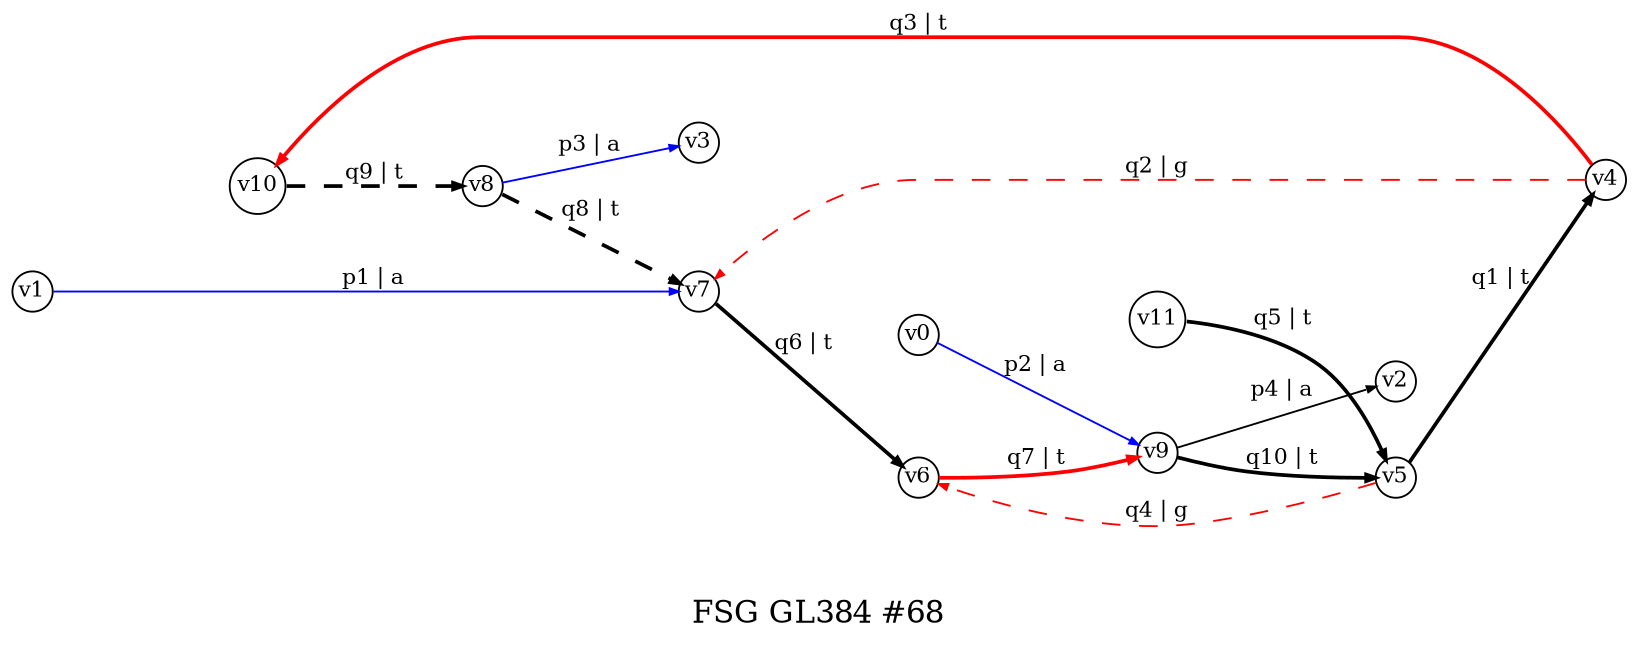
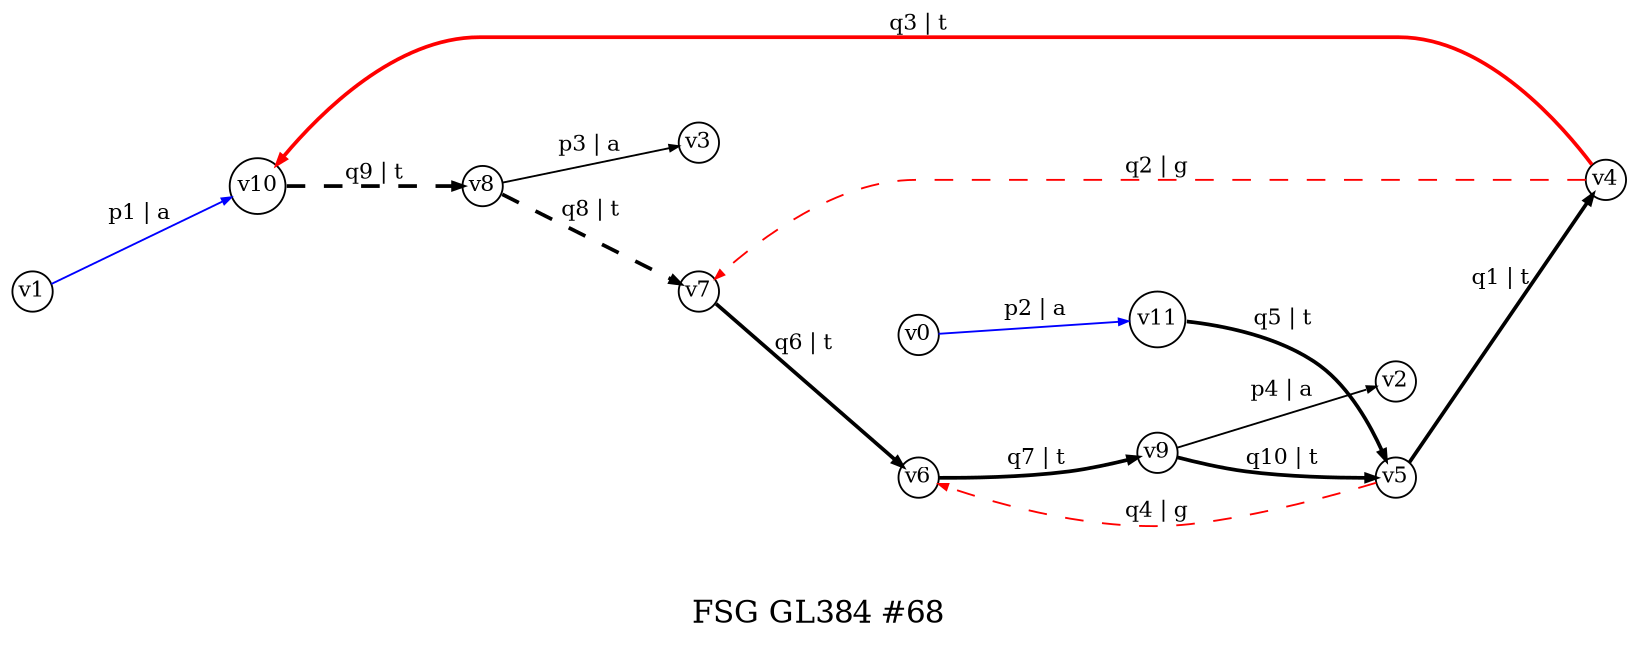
  digraph {
    fontsize=10
    label="FSG GL384 #68"
    noverlap=scale
    rankdir=LR
    node [fontsize=7 margin=0 penwidth=0.6 shape=circle]
    edge [arrowsize=0.3 color=black fontsize=7 penwidth=1.2 style=solid]
    v1 [height=0.01]
    v10 [height=0.01]
    v8 [height=0.01]
    v3 [height=0.01]
    v7 [height=0.01]
    v0 [height=0.01]
    v11 [height=0.01]
    v5 [height=0.01]
    v4 [height=0.01]
    v6 [height=0.01]
    v9 [height=0.01]
    v2 [height=0.01]
-   v1 -> v7 [color=blue label="p1 | a" penwidth=0.6]
+   v1 -> v10 [color=blue label="p1 | a" penwidth=0.6]
    v10 -> v8 [label="q9 | t" style=dashed]
-   v8 -> v3 [color=blue label="p3 | a" penwidth=0.6]
+   v8 -> v3 [label="p3 | a" penwidth=0.6]
    v8 -> v7 [label="q8 | t" style=dashed]
    v7 -> v6 [label="q6 | t"]
-   v0 -> v9 [color=blue label="p2 | a" penwidth=0.6]
+   v0 -> v11 [color=blue label="p2 | a" penwidth=0.6]
    v11 -> v5 [label="q5 | t"]
    v5 -> v4 [label="q1 | t"]
    v5 -> v6 [color=red label="q4 | g" penwidth=0.6 style=dashed]
    v4 -> v10 [color=red label="q3 | t"]
    v4 -> v7 [color=red label="q2 | g" penwidth=0.6 style=dashed]
-   v6 -> v9 [color=red label="q7 | t"]
+   v6 -> v9 [label="q7 | t"]
    v9 -> v5 [label="q10 | t"]
    v9 -> v2 [label="p4 | a" penwidth=0.6]
  }
